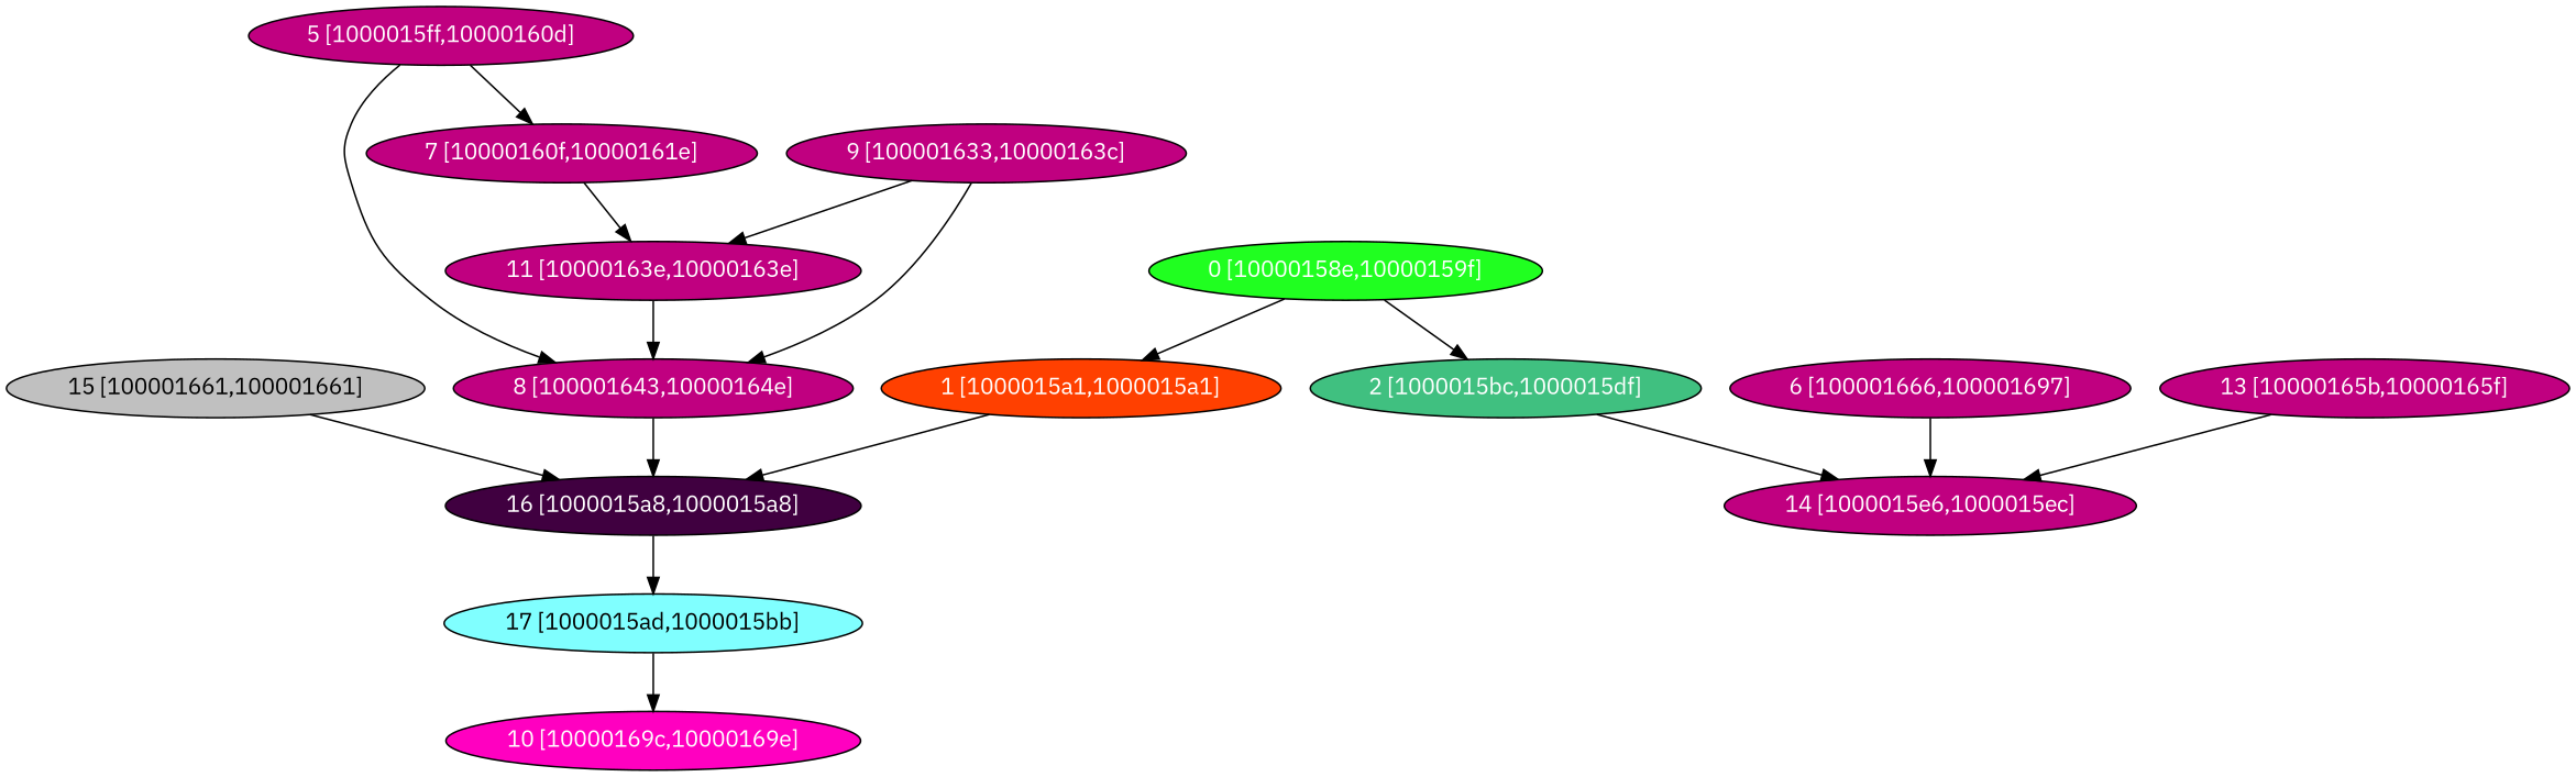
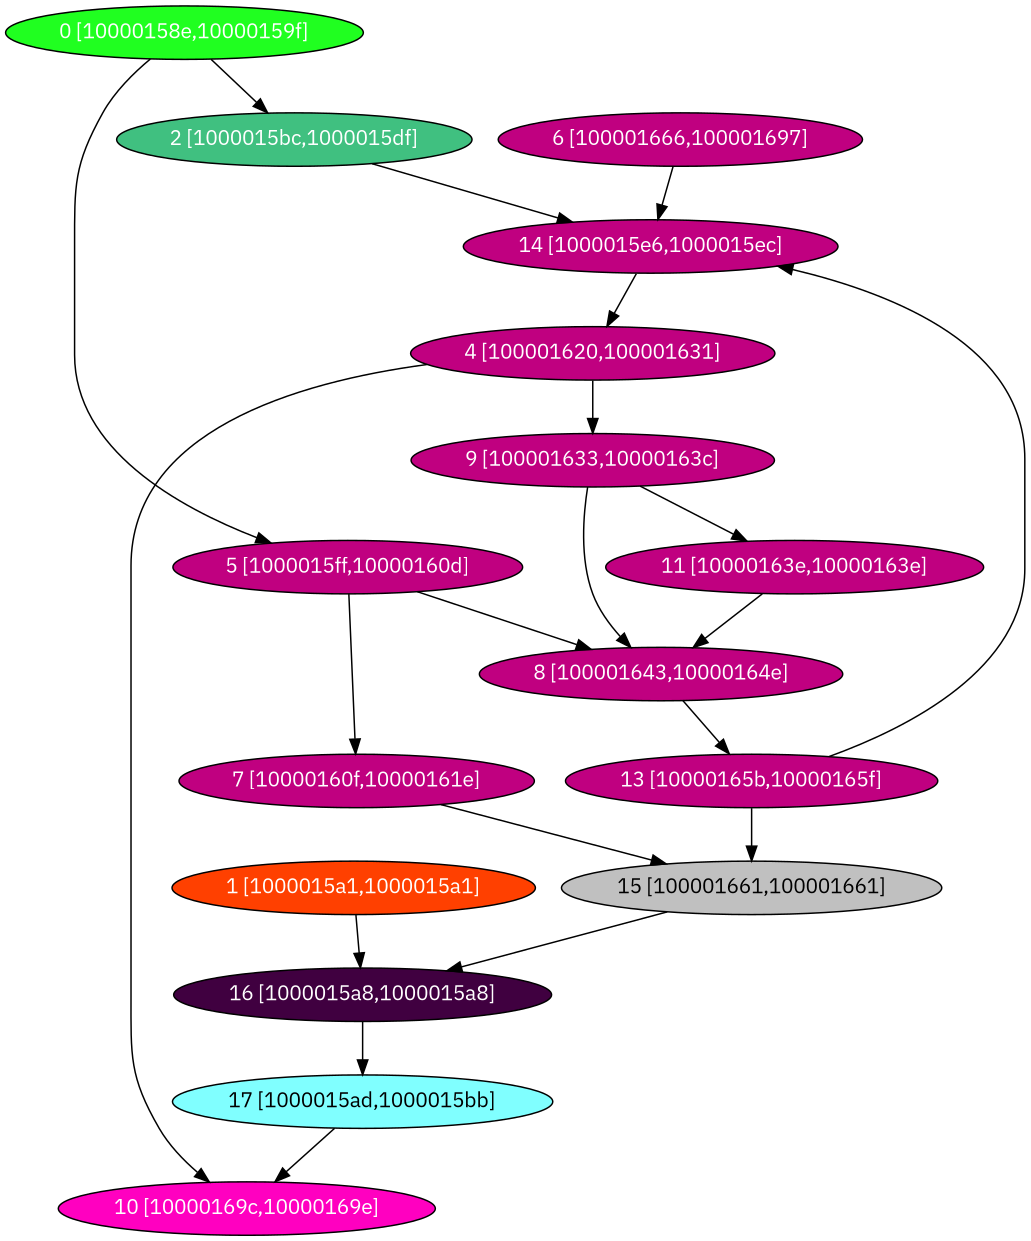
  digraph {
    fontname="IBM Plex Sans"
    node [fillcolor="#C00080" fontcolor="#ffffff" fontname="IBM Plex Sans" shape=oval style=filled]
    edge [fontname="IBM Plex Sans"]
    n1 [fillcolor="#20FF20" label="0 [10000158e,10000159f]"]
    n2 [fillcolor="#FF4000" label="1 [1000015a1,1000015a1]"]
    n3 [fillcolor="#40C080" label="2 [1000015bc,1000015df]"]
    n4 [fillcolor="#400040" label="16 [1000015a8,1000015a8]"]
    n5 [label="14 [1000015e6,1000015ec]"]
    n6 [fillcolor="#80FFFF" fontcolor="#000000" label="17 [1000015ad,1000015bb]"]
+   n7 [label="4 [100001620,100001631]"]
    n8 [label="5 [1000015ff,10000160d]"]
    n9 [label="7 [10000160f,10000161e]"]
    n10 [label="8 [100001643,10000164e]"]
    n11 [label="6 [100001666,100001697]"]
    n12 [label="9 [100001633,10000163c]"]
    n13 [fillcolor="#FF00C0" label="10 [10000169c,10000169e]"]
    n14 [label="11 [10000163e,10000163e]"]
    n15 [label="13 [10000165b,10000165f]"]
    n16 [fillcolor="#C0C0C0" fontcolor="#000000" label="15 [100001661,100001661]"]
-   n1 -> n2
+   n1 -> n8
    n1 -> n3
    n2 -> n4
    n3 -> n5
    n4 -> n6
+   n5 -> n7
    n6 -> n13
+   n7 -> n12
+   n7 -> n13
    n8 -> n9
    n8 -> n10
-   n9 -> n14
-   n10 -> n4
+   n9 -> n16
+   n10 -> n15
    n11 -> n5
    n12 -> n10
    n12 -> n14
    n14 -> n10
    n15 -> n5
+   n15 -> n16
    n16 -> n4
  }
